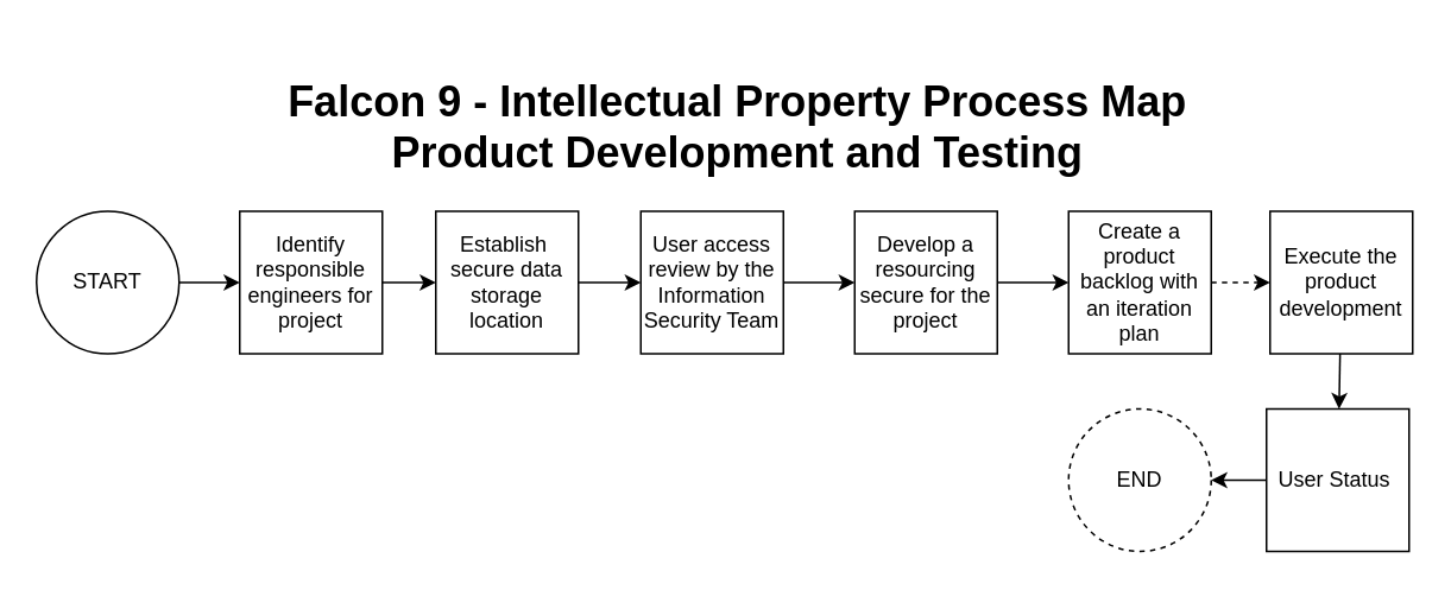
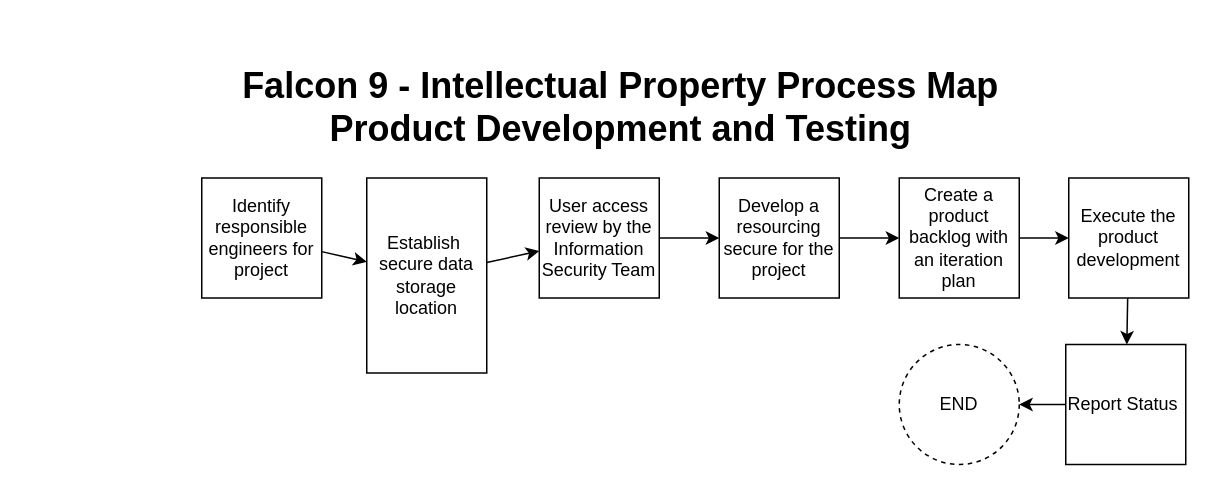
  <mxCell id="0" />
  <mxCell id="1" parent="0" />
  <mxCell id="2" value="&lt;h1 style=&quot;color: rgb(240 , 240 , 240) ; font-family: &amp;#34;helvetica&amp;#34; ; font-style: normal ; letter-spacing: normal ; text-indent: 0px ; text-transform: none ; word-spacing: 0px&quot;&gt;&lt;font color=&quot;#000000&quot; style=&quot;background-color: rgb(255 , 255 , 255)&quot;&gt;Falcon 9 - Intellectual Property Process Map Product Development and Testing&lt;/font&gt;&lt;/h1&gt;" style="text;whiteSpace=wrap;html=1;align=center;" parent="1" vertex="1"><mxGeometry x="113" y="20" width="601" height="74" as="geometry" /></mxCell>
- <mxCell id="3" value="" style="edgeStyle=none;html=1;strokeColor=#000000;" edge="1" parent="1" source="4" target="6"><mxGeometry relative="1" as="geometry" /></mxCell>
- <mxCell id="4" value="START" style="ellipse;whiteSpace=wrap;html=1;aspect=fixed;" vertex="1" parent="1"><mxGeometry x="20" y="118" width="80" height="80" as="geometry" /></mxCell>
  <mxCell id="5" value="" style="edgeStyle=none;html=1;strokeColor=#000000;" edge="1" parent="1" source="6" target="8"><mxGeometry relative="1" as="geometry" /></mxCell>
  <mxCell id="6" value="Identify responsible engineers for project" style="whiteSpace=wrap;html=1;aspect=fixed;" vertex="1" parent="1"><mxGeometry x="134" y="118" width="80" height="80" as="geometry" /></mxCell>
  <mxCell id="7" value="" style="edgeStyle=none;html=1;strokeColor=#000000;" edge="1" parent="1" source="8" target="10"><mxGeometry relative="1" as="geometry" /></mxCell>
- <mxCell id="8" value="Establish&amp;nbsp; secure data storage location" style="whiteSpace=wrap;html=1;aspect=fixed;" vertex="1" parent="1"><mxGeometry x="244" y="118" width="80" height="80" as="geometry" /></mxCell>
+ <mxCell id="8" value="Establish&amp;nbsp; secure data storage location" style="whiteSpace=wrap;html=1;aspect=fixed;" vertex="1" parent="1"><mxGeometry x="244" y="118" width="80" height="130" as="geometry" /></mxCell>
  <mxCell id="9" value="" style="edgeStyle=none;html=1;strokeColor=#000000;" edge="1" parent="1" source="10" target="12"><mxGeometry relative="1" as="geometry" /></mxCell>
  <mxCell id="10" value="User access review by the Information Security Team" style="whiteSpace=wrap;html=1;aspect=fixed;" vertex="1" parent="1"><mxGeometry x="359" y="118" width="80" height="80" as="geometry" /></mxCell>
  <mxCell id="11" value="" style="edgeStyle=none;html=1;strokeColor=#000000;" edge="1" parent="1" source="12" target="14"><mxGeometry relative="1" as="geometry" /></mxCell>
  <mxCell id="12" value="Develop a resourcing secure for the project" style="whiteSpace=wrap;html=1;aspect=fixed;" vertex="1" parent="1"><mxGeometry x="479" y="118" width="80" height="80" as="geometry" /></mxCell>
- <mxCell id="13" value="" style="edgeStyle=none;html=1;strokeColor=#000000;dashed=1;" edge="1" parent="1" source="14" target="16"><mxGeometry relative="1" as="geometry" /></mxCell>
+ <mxCell id="13" value="" style="edgeStyle=none;html=1;strokeColor=#000000;" edge="1" parent="1" source="14" target="16"><mxGeometry relative="1" as="geometry" /></mxCell>
  <mxCell id="14" value="Create a product backlog with an iteration plan" style="whiteSpace=wrap;html=1;aspect=fixed;" vertex="1" parent="1"><mxGeometry x="599" y="118" width="80" height="80" as="geometry" /></mxCell>
  <mxCell id="15" value="" style="edgeStyle=none;html=1;strokeColor=#000000;" edge="1" parent="1" source="16" target="18"><mxGeometry relative="1" as="geometry" /></mxCell>
  <mxCell id="16" value="Execute the product development" style="whiteSpace=wrap;html=1;aspect=fixed;" vertex="1" parent="1"><mxGeometry x="712" y="118" width="80" height="80" as="geometry" /></mxCell>
  <mxCell id="17" value="" style="edgeStyle=none;html=1;strokeColor=#000000;" edge="1" parent="1" source="18" target="19"><mxGeometry relative="1" as="geometry" /></mxCell>
- <mxCell id="18" value="User Status&amp;nbsp;" style="whiteSpace=wrap;html=1;aspect=fixed;" vertex="1" parent="1"><mxGeometry x="710" y="229" width="80" height="80" as="geometry" /></mxCell>
+ <mxCell id="18" value="Report Status&amp;nbsp;" style="whiteSpace=wrap;html=1;aspect=fixed;" vertex="1" parent="1"><mxGeometry x="710" y="229" width="80" height="80" as="geometry" /></mxCell>
  <mxCell id="19" value="END" style="ellipse;whiteSpace=wrap;html=1;aspect=fixed;dashed=1;" vertex="1" parent="1"><mxGeometry x="599" y="229" width="80" height="80" as="geometry" /></mxCell>
